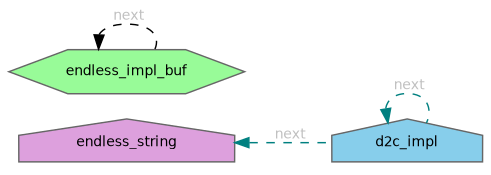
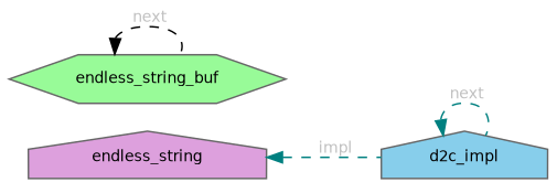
  digraph {
    rankdir=LR
    node [color=gray40 fontname=Helvetica fontsize=10 shape=house style=filled]
    edge [color=teal dir=back fontcolor=grey fontname=Helvetica fontsize=10 labelfontname=Helvetica labelfontsize=10 style=dashed]
    n1 [fillcolor=skyblue fontcolor=black height=0.2 label=d2c_impl width=0.4]
    n2 [fillcolor=plum height=0.2 label=endless_string width=0.4]
-   n3 [fillcolor=palegreen height=0.2 label=endless_impl_buf shape=hexagon width=0.4]
+   n3 [fillcolor=palegreen height=0.2 label=endless_string_buf shape=hexagon width=0.4]
    n1 -> n1 [label=" next"]
-   n2 -> n1 [label=" next"]
+   n2 -> n1 [label=" impl"]
    n3 -> n3 [color=black label=" next"]
  }
